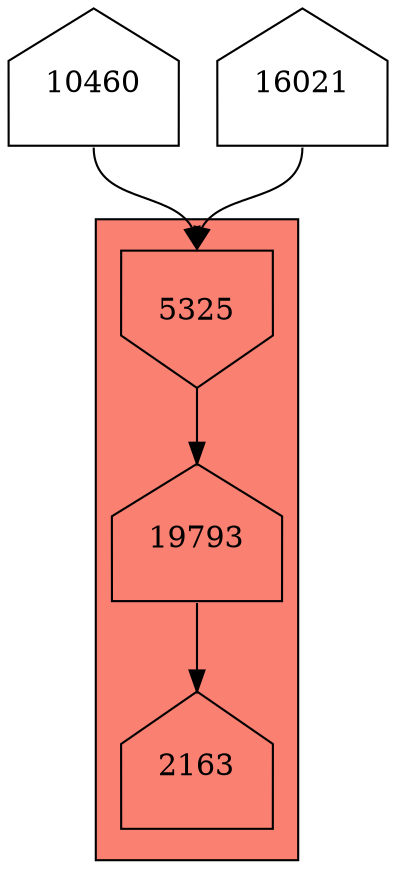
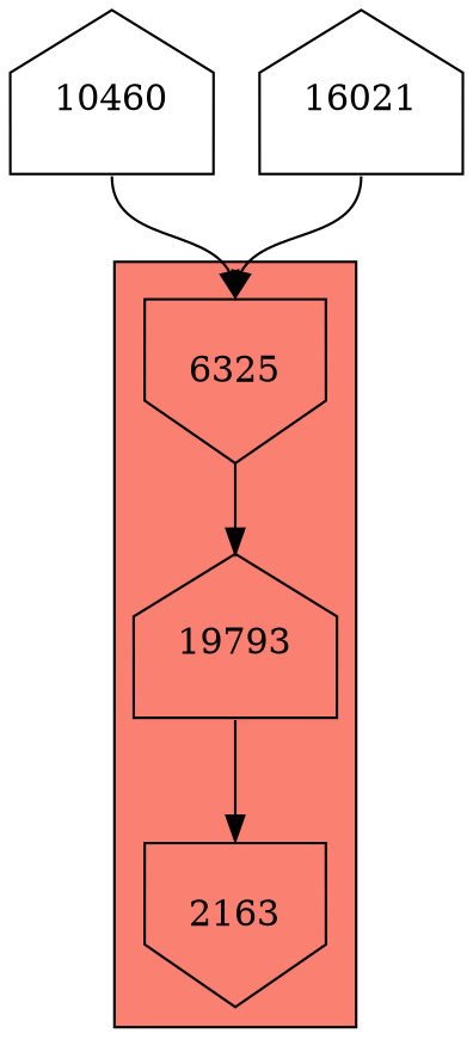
  digraph {
    node [shape=house]
    edge [headport=n tailport=s]
-   5325 [height=1 shape=invhouse width=1]
+   5325 [height=1 shape=invhouse width=1 label=6325]
    19793 [height=1 width=1]
-   2163 [height=1 width=1]
+   2163 [height=1 shape=invhouse width=1]
    10460 [height=1 width=1]
    n5 [height=1 label=16021 width=1]
    subgraph cluster_1 {
      fillcolor=salmon
      style=filled
      5325
      19793
      2163
    }
    5325 -> 19793
    19793 -> 2163
    10460 -> 5325
    n5 -> 5325
  }
